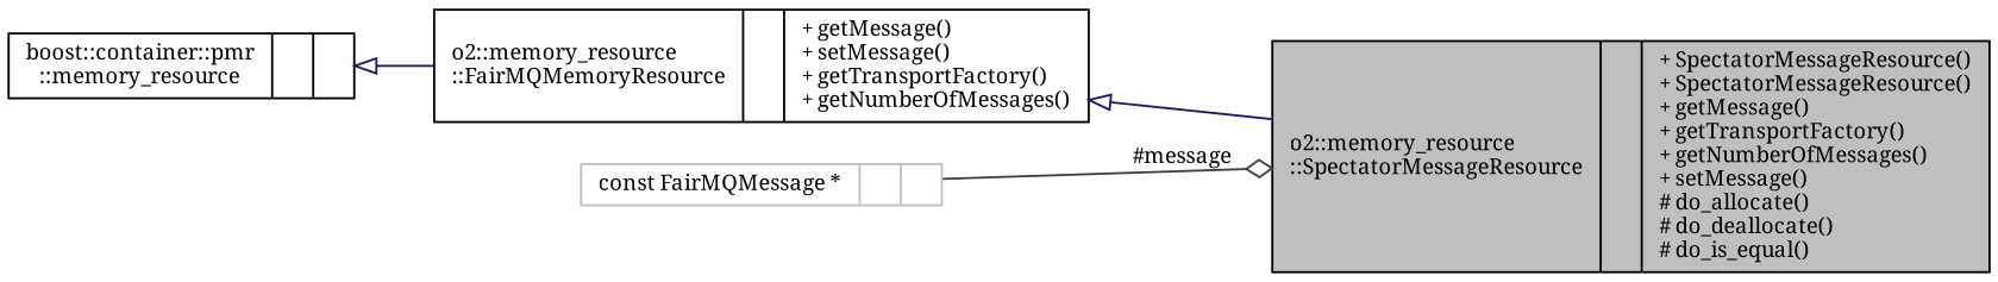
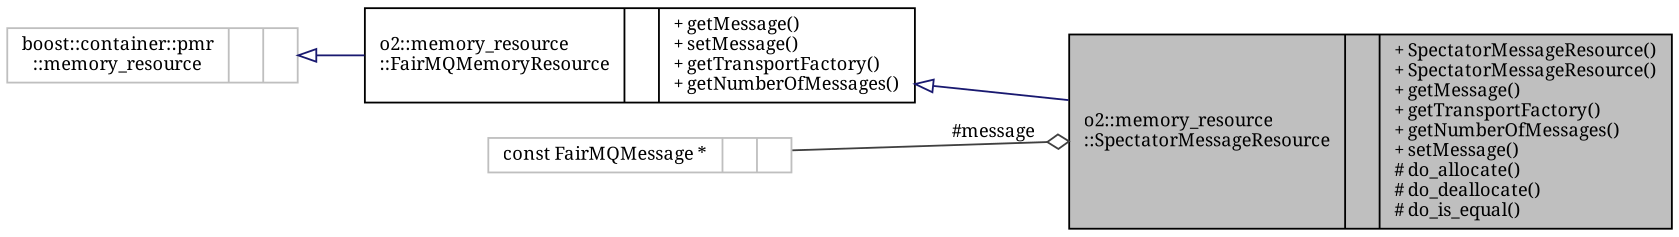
  digraph {
    rankdir=LR
    fontname="Noto Serif"
    node [color=black fontname="Noto Serif" fontsize=10 shape=record]
    edge [arrowtail=onormal color=midnightblue dir=back fontname="Noto Serif" fontsize=10 labelfontname=Helvetica labelfontsize=10 style=solid]
    n1 [fillcolor=grey75 fontcolor=black height=0.2 label="{o2::memory_resource\l::SpectatorMessageResource\n||+ SpectatorMessageResource()\l+ SpectatorMessageResource()\l+ getMessage()\l+ getTransportFactory()\l+ getNumberOfMessages()\l+ setMessage()\l# do_allocate()\l# do_deallocate()\l# do_is_equal()\l}" style=filled width=0.4]
    n2 [height=0.2 label="{o2::memory_resource\l::FairMQMemoryResource\n||+ getMessage()\l+ setMessage()\l+ getTransportFactory()\l+ getNumberOfMessages()\l}" width=0.4]
-   n3 [height=0.2 label="{boost::container::pmr\l::memory_resource\n||}" width=0.4]
+   n3 [color=grey75 height=0.2 label="{boost::container::pmr\l::memory_resource\n||}" width=0.4]
    n4 [color=grey75 height=0.2 label="{const FairMQMessage *\n||}" width=0.4]
    n2 -> n1
    n3 -> n2
    n4 -> n1 [arrowhead=odiamond color=grey25 label=" #message" arrowtail="" dir=""]
  }
